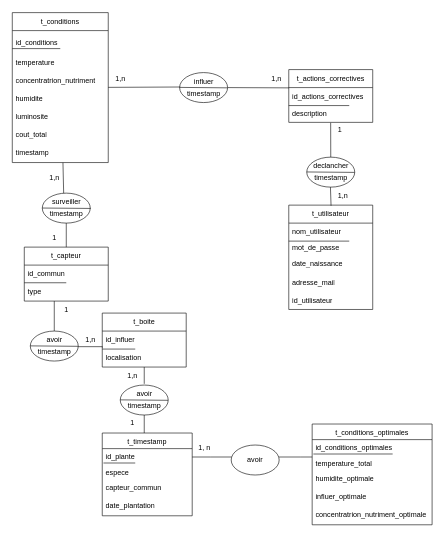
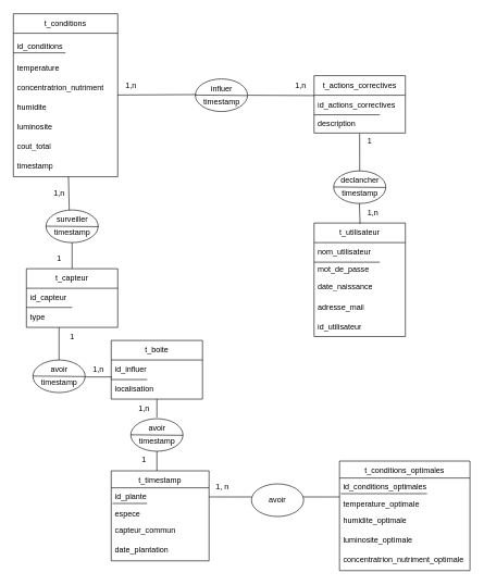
  <mxCell id="0" />
  <mxCell id="1" parent="0" />
  <mxCell id="2" value="t_timestamp" style="swimlane;fontStyle=0;align=center;verticalAlign=top;childLayout=stackLayout;horizontal=1;startSize=26;horizontalStack=0;resizeParent=1;resizeLast=0;collapsible=1;marginBottom=0;rounded=0;shadow=0;strokeWidth=1;" parent="1" vertex="1"><mxGeometry x="170" y="721" width="150" height="138" as="geometry"><mxRectangle x="550" y="140" width="160" height="26" as="alternateBounds" /></mxGeometry></mxCell>
  <mxCell id="3" value="id_plante" style="text;align=left;verticalAlign=top;spacingLeft=4;spacingRight=4;overflow=hidden;rotatable=0;points=[[0,0.5],[1,0.5]];portConstraint=eastwest;" parent="2" vertex="1"><mxGeometry y="26" width="150" height="26" as="geometry" /></mxCell>
  <mxCell id="4" value="" style="endArrow=none;html=1;rounded=0;" parent="2" edge="1"><mxGeometry width="50" height="50" relative="1" as="geometry"><mxPoint x="2" y="50" as="sourcePoint" /><mxPoint x="55" y="50" as="targetPoint" /></mxGeometry></mxCell>
  <mxCell id="5" value="espece" style="text;align=left;verticalAlign=top;spacingLeft=4;spacingRight=4;overflow=hidden;rotatable=0;points=[[0,0.5],[1,0.5]];portConstraint=eastwest;rounded=0;shadow=0;html=0;" parent="2" vertex="1"><mxGeometry y="52" width="150" height="26" as="geometry" /></mxCell>
  <mxCell id="6" value="capteur_commun" style="text;strokeColor=none;fillColor=none;spacingLeft=4;spacingRight=4;overflow=hidden;rotatable=0;points=[[0,0.5],[1,0.5]];portConstraint=eastwest;fontSize=12;whiteSpace=wrap;html=1;" parent="2" vertex="1"><mxGeometry y="78" width="150" height="30" as="geometry" /></mxCell>
  <mxCell id="7" value="date_plantation" style="text;strokeColor=none;fillColor=none;spacingLeft=4;spacingRight=4;overflow=hidden;rotatable=0;points=[[0,0.5],[1,0.5]];portConstraint=eastwest;fontSize=12;whiteSpace=wrap;html=1;" parent="2" vertex="1"><mxGeometry y="108" width="150" height="30" as="geometry" /></mxCell>
  <mxCell id="8" value="t_capteur" style="swimlane;fontStyle=0;childLayout=stackLayout;horizontal=1;startSize=30;horizontalStack=0;resizeParent=1;resizeParentMax=0;resizeLast=0;collapsible=1;marginBottom=0;whiteSpace=wrap;html=1;" parent="1" vertex="1"><mxGeometry x="40" y="411" width="140" height="90" as="geometry" /></mxCell>
  <mxCell id="9" value="" style="endArrow=none;html=1;rounded=0;" parent="8" source="10" edge="1"><mxGeometry width="50" height="50" relative="1" as="geometry"><mxPoint x="100.82" y="60" as="sourcePoint" /><mxPoint x="0.001" y="60" as="targetPoint" /></mxGeometry></mxCell>
- <mxCell id="10" value="id_commun" style="text;strokeColor=none;fillColor=none;align=left;verticalAlign=middle;spacingLeft=4;spacingRight=4;overflow=hidden;points=[[0,0.5],[1,0.5]];portConstraint=eastwest;rotatable=0;whiteSpace=wrap;html=1;" parent="8" vertex="1"><mxGeometry y="30" width="140" height="30" as="geometry" /></mxCell>
+ <mxCell id="10" value="id_capteur" style="text;strokeColor=none;fillColor=none;align=left;verticalAlign=middle;spacingLeft=4;spacingRight=4;overflow=hidden;points=[[0,0.5],[1,0.5]];portConstraint=eastwest;rotatable=0;whiteSpace=wrap;html=1;" parent="8" vertex="1"><mxGeometry y="30" width="140" height="30" as="geometry" /></mxCell>
  <mxCell id="11" value="" style="endArrow=none;html=1;rounded=0;" parent="8" edge="1"><mxGeometry width="50" height="50" relative="1" as="geometry"><mxPoint y="59.43" as="sourcePoint" /><mxPoint x="70" y="59.43" as="targetPoint" /></mxGeometry></mxCell>
  <mxCell id="12" value="type" style="text;strokeColor=none;fillColor=none;spacingLeft=4;spacingRight=4;overflow=hidden;rotatable=0;points=[[0,0.5],[1,0.5]];portConstraint=eastwest;fontSize=12;whiteSpace=wrap;html=1;" parent="8" vertex="1"><mxGeometry y="60" width="140" height="30" as="geometry" /></mxCell>
  <mxCell id="13" value="t_utilisateur" style="swimlane;fontStyle=0;childLayout=stackLayout;horizontal=1;startSize=30;horizontalStack=0;resizeParent=1;resizeParentMax=0;resizeLast=0;collapsible=1;marginBottom=0;whiteSpace=wrap;html=1;" parent="1" vertex="1"><mxGeometry x="481" y="341" width="140" height="174" as="geometry" /></mxCell>
  <mxCell id="14" value="" style="endArrow=none;html=1;rounded=0;" parent="13" edge="1"><mxGeometry width="50" height="50" relative="1" as="geometry"><mxPoint x="100.82" y="60" as="sourcePoint" /><mxPoint x="0.001" y="60" as="targetPoint" /></mxGeometry></mxCell>
  <mxCell id="15" value="nom_utilisateur" style="text;align=left;verticalAlign=top;spacingLeft=4;spacingRight=4;overflow=hidden;rotatable=0;points=[[0,0.5],[1,0.5]];portConstraint=eastwest;rounded=0;shadow=0;html=0;" parent="13" vertex="1"><mxGeometry y="30" width="140" height="28" as="geometry" /></mxCell>
  <mxCell id="16" value="mot_de_passe" style="text;align=left;verticalAlign=top;spacingLeft=4;spacingRight=4;overflow=hidden;rotatable=0;points=[[0,0.5],[1,0.5]];portConstraint=eastwest;rounded=0;shadow=0;html=0;" parent="13" vertex="1"><mxGeometry y="58" width="140" height="26" as="geometry" /></mxCell>
  <mxCell id="17" value="date_naissance" style="text;strokeColor=none;fillColor=none;spacingLeft=4;spacingRight=4;overflow=hidden;rotatable=0;points=[[0,0.5],[1,0.5]];portConstraint=eastwest;fontSize=12;whiteSpace=wrap;html=1;" parent="13" vertex="1"><mxGeometry y="84" width="140" height="30" as="geometry" /></mxCell>
  <mxCell id="18" value="adresse_mail" style="text;strokeColor=none;fillColor=none;align=left;verticalAlign=middle;spacingLeft=4;spacingRight=4;overflow=hidden;points=[[0,0.5],[1,0.5]];portConstraint=eastwest;rotatable=0;whiteSpace=wrap;html=1;" parent="13" vertex="1"><mxGeometry y="114" width="140" height="30" as="geometry" /></mxCell>
  <mxCell id="19" value="id_utilisateur" style="text;strokeColor=none;fillColor=none;align=left;verticalAlign=middle;spacingLeft=4;spacingRight=4;overflow=hidden;points=[[0,0.5],[1,0.5]];portConstraint=eastwest;rotatable=0;whiteSpace=wrap;html=1;" parent="13" vertex="1"><mxGeometry y="144" width="140" height="30" as="geometry" /></mxCell>
  <mxCell id="20" value="t_conditions" style="swimlane;fontStyle=0;childLayout=stackLayout;horizontal=1;startSize=30;horizontalStack=0;resizeParent=1;resizeParentMax=0;resizeLast=0;collapsible=1;marginBottom=0;whiteSpace=wrap;html=1;" parent="1" vertex="1"><mxGeometry x="20" y="20" width="160" height="250" as="geometry" /></mxCell>
  <mxCell id="21" value="id_conditions" style="text;strokeColor=none;fillColor=none;align=left;verticalAlign=middle;spacingLeft=4;spacingRight=4;overflow=hidden;points=[[0,0.5],[1,0.5]];portConstraint=eastwest;rotatable=0;whiteSpace=wrap;html=1;" parent="20" vertex="1"><mxGeometry y="30" width="160" height="40" as="geometry" /></mxCell>
  <mxCell id="22" value="" style="endArrow=none;html=1;rounded=0;" parent="20" edge="1"><mxGeometry width="50" height="50" relative="1" as="geometry"><mxPoint y="60" as="sourcePoint" /><mxPoint x="80" y="60" as="targetPoint" /></mxGeometry></mxCell>
  <mxCell id="23" value="temperature" style="text;strokeColor=none;fillColor=none;spacingLeft=4;spacingRight=4;overflow=hidden;rotatable=0;points=[[0,0.5],[1,0.5]];portConstraint=eastwest;fontSize=12;whiteSpace=wrap;html=1;" parent="20" vertex="1"><mxGeometry y="70" width="160" height="30" as="geometry" /></mxCell>
  <mxCell id="24" value="concentratrion_nutriment" style="text;strokeColor=none;fillColor=none;spacingLeft=4;spacingRight=4;overflow=hidden;rotatable=0;points=[[0,0.5],[1,0.5]];portConstraint=eastwest;fontSize=12;whiteSpace=wrap;html=1;" parent="20" vertex="1"><mxGeometry y="100" width="160" height="30" as="geometry" /></mxCell>
  <mxCell id="25" value="humidite" style="text;strokeColor=none;fillColor=none;spacingLeft=4;spacingRight=4;overflow=hidden;rotatable=0;points=[[0,0.5],[1,0.5]];portConstraint=eastwest;fontSize=12;whiteSpace=wrap;html=1;" parent="20" vertex="1"><mxGeometry y="130" width="160" height="30" as="geometry" /></mxCell>
  <mxCell id="26" value="luminosite" style="text;strokeColor=none;fillColor=none;spacingLeft=4;spacingRight=4;overflow=hidden;rotatable=0;points=[[0,0.5],[1,0.5]];portConstraint=eastwest;fontSize=12;whiteSpace=wrap;html=1;" parent="20" vertex="1"><mxGeometry y="160" width="160" height="30" as="geometry" /></mxCell>
  <mxCell id="27" value="cout_total" style="text;strokeColor=none;fillColor=none;spacingLeft=4;spacingRight=4;overflow=hidden;rotatable=0;points=[[0,0.5],[1,0.5]];portConstraint=eastwest;fontSize=12;whiteSpace=wrap;html=1;" parent="20" vertex="1"><mxGeometry y="190" width="160" height="30" as="geometry" /></mxCell>
  <mxCell id="28" value="timestamp" style="text;strokeColor=none;fillColor=none;spacingLeft=4;spacingRight=4;overflow=hidden;rotatable=0;points=[[0,0.5],[1,0.5]];portConstraint=eastwest;fontSize=12;whiteSpace=wrap;html=1;" parent="20" vertex="1"><mxGeometry y="220" width="160" height="30" as="geometry" /></mxCell>
  <mxCell id="29" value="t_boite" style="swimlane;fontStyle=0;childLayout=stackLayout;horizontal=1;startSize=30;horizontalStack=0;resizeParent=1;resizeParentMax=0;resizeLast=0;collapsible=1;marginBottom=0;whiteSpace=wrap;html=1;" parent="1" vertex="1"><mxGeometry x="170" y="521" width="140" height="90" as="geometry" /></mxCell>
  <mxCell id="30" value="id_influer" style="text;strokeColor=none;fillColor=none;align=left;verticalAlign=middle;spacingLeft=4;spacingRight=4;overflow=hidden;points=[[0,0.5],[1,0.5]];portConstraint=eastwest;rotatable=0;whiteSpace=wrap;html=1;" parent="29" vertex="1"><mxGeometry y="30" width="140" height="30" as="geometry" /></mxCell>
  <mxCell id="31" value="" style="endArrow=none;html=1;rounded=0;" parent="29" edge="1"><mxGeometry width="50" height="50" relative="1" as="geometry"><mxPoint x="55" y="60" as="sourcePoint" /><mxPoint x="0.001" y="60" as="targetPoint" /></mxGeometry></mxCell>
  <mxCell id="32" value="localisation" style="text;strokeColor=none;fillColor=none;spacingLeft=4;spacingRight=4;overflow=hidden;rotatable=0;points=[[0,0.5],[1,0.5]];portConstraint=eastwest;fontSize=12;whiteSpace=wrap;html=1;" parent="29" vertex="1"><mxGeometry y="60" width="140" height="30" as="geometry" /></mxCell>
  <mxCell id="33" value="" style="endArrow=none;endSize=10;endFill=0;shadow=0;strokeWidth=1;rounded=0;edgeStyle=elbowEdgeStyle;elbow=vertical;entryX=0.001;entryY=0.915;entryDx=0;entryDy=0;entryPerimeter=0;exitX=1;exitY=0.5;exitDx=0;exitDy=0;" parent="1" target="30" edge="1"><mxGeometry width="160" relative="1" as="geometry"><mxPoint x="130" y="576" as="sourcePoint" /><mxPoint x="160" y="557" as="targetPoint" /><Array as="points" /></mxGeometry></mxCell>
  <mxCell id="34" value="" style="endArrow=none;endSize=10;endFill=0;shadow=0;strokeWidth=1;rounded=0;edgeStyle=elbowEdgeStyle;elbow=vertical;exitX=0.5;exitY=0;exitDx=0;exitDy=0;" parent="1" target="12" edge="1"><mxGeometry width="160" relative="1" as="geometry"><mxPoint x="90" y="551" as="sourcePoint" /><mxPoint x="90" y="441" as="targetPoint" /><Array as="points"><mxPoint x="90" y="551" /></Array></mxGeometry></mxCell>
  <mxCell id="35" value="1,n" style="text;html=1;align=center;verticalAlign=middle;resizable=0;points=[];autosize=1;strokeColor=none;fillColor=none;" parent="1" vertex="1"><mxGeometry x="130" y="551" width="40" height="30" as="geometry" /></mxCell>
  <mxCell id="36" value="1" style="text;html=1;align=center;verticalAlign=middle;resizable=0;points=[];autosize=1;strokeColor=none;fillColor=none;" parent="1" vertex="1"><mxGeometry x="95" y="501" width="30" height="30" as="geometry" /></mxCell>
  <mxCell id="37" value="1,n" style="text;html=1;align=center;verticalAlign=middle;resizable=0;points=[];autosize=1;strokeColor=none;fillColor=none;" parent="1" vertex="1"><mxGeometry x="70" y="281" width="40" height="30" as="geometry" /></mxCell>
  <mxCell id="38" value="" style="ellipse;whiteSpace=wrap;html=1;" parent="1" vertex="1"><mxGeometry x="70" y="321" width="80" height="50" as="geometry" /></mxCell>
  <mxCell id="39" value="t_conditions_optimales" style="swimlane;fontStyle=0;align=center;verticalAlign=top;childLayout=stackLayout;horizontal=1;startSize=26;horizontalStack=0;resizeParent=1;resizeLast=0;collapsible=1;marginBottom=0;rounded=0;shadow=0;strokeWidth=1;" parent="1" vertex="1"><mxGeometry x="520" y="706" width="200" height="168" as="geometry"><mxRectangle x="550" y="140" width="160" height="26" as="alternateBounds" /></mxGeometry></mxCell>
  <mxCell id="40" value="id_conditions_optimales" style="text;align=left;verticalAlign=top;spacingLeft=4;spacingRight=4;overflow=hidden;rotatable=0;points=[[0,0.5],[1,0.5]];portConstraint=eastwest;" parent="39" vertex="1"><mxGeometry y="26" width="200" height="26" as="geometry" /></mxCell>
  <mxCell id="41" value="" style="endArrow=none;html=1;rounded=0;entryX=0.671;entryY=0.922;entryDx=0;entryDy=0;entryPerimeter=0;" parent="39" target="40" edge="1"><mxGeometry width="50" height="50" relative="1" as="geometry"><mxPoint x="2" y="50" as="sourcePoint" /><mxPoint x="82" y="50" as="targetPoint" /></mxGeometry></mxCell>
- <mxCell id="42" value="temperature_total" style="text;align=left;verticalAlign=top;spacingLeft=4;spacingRight=4;overflow=hidden;rotatable=0;points=[[0,0.5],[1,0.5]];portConstraint=eastwest;rounded=0;shadow=0;html=0;" parent="39" vertex="1"><mxGeometry y="52" width="200" height="26" as="geometry" /></mxCell>
+ <mxCell id="42" value="temperature_optimale" style="text;align=left;verticalAlign=top;spacingLeft=4;spacingRight=4;overflow=hidden;rotatable=0;points=[[0,0.5],[1,0.5]];portConstraint=eastwest;rounded=0;shadow=0;html=0;" parent="39" vertex="1"><mxGeometry y="52" width="200" height="26" as="geometry" /></mxCell>
  <mxCell id="43" value="humidite_optimale" style="text;strokeColor=none;fillColor=none;spacingLeft=4;spacingRight=4;overflow=hidden;rotatable=0;points=[[0,0.5],[1,0.5]];portConstraint=eastwest;fontSize=12;whiteSpace=wrap;html=1;" parent="39" vertex="1"><mxGeometry y="78" width="200" height="30" as="geometry" /></mxCell>
- <mxCell id="44" value="influer_optimale" style="text;strokeColor=none;fillColor=none;spacingLeft=4;spacingRight=4;overflow=hidden;rotatable=0;points=[[0,0.5],[1,0.5]];portConstraint=eastwest;fontSize=12;whiteSpace=wrap;html=1;" parent="39" vertex="1"><mxGeometry y="108" width="200" height="30" as="geometry" /></mxCell>
+ <mxCell id="44" value="luminosite_optimale" style="text;strokeColor=none;fillColor=none;spacingLeft=4;spacingRight=4;overflow=hidden;rotatable=0;points=[[0,0.5],[1,0.5]];portConstraint=eastwest;fontSize=12;whiteSpace=wrap;html=1;" parent="39" vertex="1"><mxGeometry y="108" width="200" height="30" as="geometry" /></mxCell>
  <mxCell id="45" value="concentratrion_nutriment_optimale" style="text;strokeColor=none;fillColor=none;spacingLeft=4;spacingRight=4;overflow=hidden;rotatable=0;points=[[0,0.5],[1,0.5]];portConstraint=eastwest;fontSize=12;whiteSpace=wrap;html=1;" parent="39" vertex="1"><mxGeometry y="138" width="200" height="30" as="geometry" /></mxCell>
  <mxCell id="46" value="1" style="text;html=1;align=center;verticalAlign=middle;resizable=0;points=[];autosize=1;strokeColor=none;fillColor=none;" parent="1" vertex="1"><mxGeometry x="75" y="381" width="30" height="30" as="geometry" /></mxCell>
  <mxCell id="47" value="" style="endArrow=none;endSize=10;endFill=0;shadow=0;strokeWidth=1;rounded=0;edgeStyle=elbowEdgeStyle;elbow=vertical;" parent="1" source="52" target="2" edge="1"><mxGeometry width="160" relative="1" as="geometry"><mxPoint x="600" y="931" as="sourcePoint" /><mxPoint x="430" y="900" as="targetPoint" /><Array as="points"><mxPoint x="350" y="761" /><mxPoint x="370" y="756" /></Array></mxGeometry></mxCell>
  <mxCell id="48" value="1, n" style="text;html=1;align=center;verticalAlign=middle;resizable=0;points=[];autosize=1;strokeColor=none;fillColor=none;" parent="1" vertex="1"><mxGeometry x="320" y="731" width="40" height="30" as="geometry" /></mxCell>
  <mxCell id="49" value="" style="endArrow=none;html=1;rounded=0;entryX=0.5;entryY=1;entryDx=0;entryDy=0;exitX=0.5;exitY=0;exitDx=0;exitDy=0;" parent="1" source="8" target="38" edge="1"><mxGeometry width="50" height="50" relative="1" as="geometry"><mxPoint x="100" y="321" as="sourcePoint" /><mxPoint x="150" y="271" as="targetPoint" /></mxGeometry></mxCell>
  <mxCell id="50" value="" style="endArrow=none;html=1;rounded=0;exitX=0.438;exitY=-0.003;exitDx=0;exitDy=0;exitPerimeter=0;entryX=0.528;entryY=1.009;entryDx=0;entryDy=0;entryPerimeter=0;" parent="1" source="58" target="28" edge="1"><mxGeometry width="50" height="50" relative="1" as="geometry"><mxPoint x="109.74" y="321" as="sourcePoint" /><mxPoint x="106" y="290" as="targetPoint" /></mxGeometry></mxCell>
  <mxCell id="51" value="" style="endArrow=none;endSize=10;endFill=0;shadow=0;strokeWidth=1;rounded=0;edgeStyle=elbowEdgeStyle;elbow=vertical;" parent="1" source="39" target="52" edge="1"><mxGeometry width="160" relative="1" as="geometry"><mxPoint x="740" y="399" as="sourcePoint" /><mxPoint x="545" y="649" as="targetPoint" /><Array as="points"><mxPoint x="500" y="761" /></Array></mxGeometry></mxCell>
  <mxCell id="52" value="avoir" style="ellipse;whiteSpace=wrap;html=1;" parent="1" vertex="1"><mxGeometry x="385" y="741" width="80" height="50" as="geometry" /></mxCell>
  <mxCell id="53" value="1,n" style="text;html=1;align=center;verticalAlign=middle;resizable=0;points=[];autosize=1;strokeColor=none;fillColor=none;" parent="1" vertex="1"><mxGeometry x="200" y="611" width="40" height="30" as="geometry" /></mxCell>
  <mxCell id="54" value="1" style="text;html=1;align=center;verticalAlign=middle;resizable=0;points=[];autosize=1;strokeColor=none;fillColor=none;" parent="1" vertex="1"><mxGeometry x="205" y="689" width="30" height="30" as="geometry" /></mxCell>
  <mxCell id="55" value="" style="endArrow=none;html=1;rounded=0;exitX=0.5;exitY=0;exitDx=0;exitDy=0;" parent="1" edge="1"><mxGeometry width="50" height="50" relative="1" as="geometry"><mxPoint x="240" y="721" as="sourcePoint" /><mxPoint x="240" y="689" as="targetPoint" /></mxGeometry></mxCell>
  <mxCell id="56" value="" style="endArrow=none;html=1;rounded=0;" parent="1" target="32" edge="1"><mxGeometry width="50" height="50" relative="1" as="geometry"><mxPoint x="240" y="639" as="sourcePoint" /><mxPoint x="310" y="621" as="targetPoint" /></mxGeometry></mxCell>
  <mxCell id="57" value="timestamp" style="text;html=1;align=center;verticalAlign=middle;resizable=0;points=[];autosize=1;strokeColor=none;fillColor=none;" parent="1" vertex="1"><mxGeometry x="70" y="341" width="80" height="30" as="geometry" /></mxCell>
  <mxCell id="58" value="surveiller" style="text;html=1;align=center;verticalAlign=middle;resizable=0;points=[];autosize=1;strokeColor=none;fillColor=none;" parent="1" vertex="1"><mxGeometry x="75" y="321" width="70" height="30" as="geometry" /></mxCell>
  <mxCell id="59" value="" style="endArrow=none;html=1;rounded=0;entryX=1.009;entryY=0.184;entryDx=0;entryDy=0;entryPerimeter=0;" parent="1" target="57" edge="1"><mxGeometry width="50" height="50" relative="1" as="geometry"><mxPoint x="70" y="345.85" as="sourcePoint" /><mxPoint x="118" y="345.85" as="targetPoint" /></mxGeometry></mxCell>
  <mxCell id="60" value="t_actions_correctives" style="swimlane;fontStyle=0;childLayout=stackLayout;horizontal=1;startSize=30;horizontalStack=0;resizeParent=1;resizeParentMax=0;resizeLast=0;collapsible=1;marginBottom=0;whiteSpace=wrap;html=1;" parent="1" vertex="1"><mxGeometry x="481" y="115" width="140" height="88" as="geometry" /></mxCell>
  <mxCell id="61" value="id_actions_correctives" style="text;strokeColor=none;fillColor=none;align=left;verticalAlign=middle;spacingLeft=4;spacingRight=4;overflow=hidden;points=[[0,0.5],[1,0.5]];portConstraint=eastwest;rotatable=0;whiteSpace=wrap;html=1;" parent="60" vertex="1"><mxGeometry y="30" width="140" height="30" as="geometry" /></mxCell>
  <mxCell id="62" value="" style="endArrow=none;html=1;rounded=0;" parent="60" edge="1"><mxGeometry width="50" height="50" relative="1" as="geometry"><mxPoint x="100.82" y="60" as="sourcePoint" /><mxPoint x="0.001" y="60" as="targetPoint" /></mxGeometry></mxCell>
  <mxCell id="63" value="description" style="text;align=left;verticalAlign=top;spacingLeft=4;spacingRight=4;overflow=hidden;rotatable=0;points=[[0,0.5],[1,0.5]];portConstraint=eastwest;rounded=0;shadow=0;html=0;" parent="60" vertex="1"><mxGeometry y="60" width="140" height="28" as="geometry" /></mxCell>
  <mxCell id="64" value="" style="ellipse;whiteSpace=wrap;html=1;" parent="1" vertex="1"><mxGeometry x="511" y="261" width="80" height="50" as="geometry" /></mxCell>
  <mxCell id="65" value="timestamp" style="text;html=1;align=center;verticalAlign=middle;resizable=0;points=[];autosize=1;strokeColor=none;fillColor=none;" parent="1" vertex="1"><mxGeometry x="511" y="281" width="80" height="30" as="geometry" /></mxCell>
  <mxCell id="66" value="declancher" style="text;html=1;align=center;verticalAlign=middle;resizable=0;points=[];autosize=1;strokeColor=none;fillColor=none;" parent="1" vertex="1"><mxGeometry x="511" y="261" width="80" height="30" as="geometry" /></mxCell>
  <mxCell id="67" value="" style="endArrow=none;html=1;rounded=0;entryX=0.997;entryY=0.181;entryDx=0;entryDy=0;entryPerimeter=0;" parent="1" target="65" edge="1"><mxGeometry width="50" height="50" relative="1" as="geometry"><mxPoint x="511" y="285.7" as="sourcePoint" /><mxPoint x="586" y="286" as="targetPoint" /></mxGeometry></mxCell>
  <mxCell id="68" value="" style="endArrow=none;html=1;rounded=0;entryX=0.499;entryY=1.026;entryDx=0;entryDy=0;entryPerimeter=0;exitX=0.5;exitY=0;exitDx=0;exitDy=0;" parent="1" source="64" target="63" edge="1"><mxGeometry width="50" height="50" relative="1" as="geometry"><mxPoint x="561" y="250" as="sourcePoint" /><mxPoint x="550.44" y="229.546" as="targetPoint" /></mxGeometry></mxCell>
  <mxCell id="69" value="" style="endArrow=none;html=1;rounded=0;entryX=0.496;entryY=1.021;entryDx=0;entryDy=0;entryPerimeter=0;exitX=0.5;exitY=0;exitDx=0;exitDy=0;" parent="1" edge="1"><mxGeometry width="50" height="50" relative="1" as="geometry"><mxPoint x="551.5" y="342" as="sourcePoint" /><mxPoint x="550.5" y="311" as="targetPoint" /></mxGeometry></mxCell>
  <mxCell id="70" value="1,n" style="text;html=1;align=center;verticalAlign=middle;resizable=0;points=[];autosize=1;strokeColor=none;fillColor=none;" parent="1" vertex="1"><mxGeometry x="551" y="311" width="40" height="30" as="geometry" /></mxCell>
  <mxCell id="71" value="1" style="text;html=1;align=center;verticalAlign=middle;resizable=0;points=[];autosize=1;strokeColor=none;fillColor=none;" parent="1" vertex="1"><mxGeometry x="551" y="200" width="30" height="30" as="geometry" /></mxCell>
  <mxCell id="72" value="" style="ellipse;whiteSpace=wrap;html=1;" parent="1" vertex="1"><mxGeometry x="200" y="641" width="80" height="50" as="geometry" /></mxCell>
  <mxCell id="73" value="timestamp" style="text;html=1;align=center;verticalAlign=middle;resizable=0;points=[];autosize=1;strokeColor=none;fillColor=none;" parent="1" vertex="1"><mxGeometry x="200" y="661" width="80" height="30" as="geometry" /></mxCell>
  <mxCell id="74" value="avoir" style="text;html=1;align=center;verticalAlign=middle;resizable=0;points=[];autosize=1;strokeColor=none;fillColor=none;" parent="1" vertex="1"><mxGeometry x="215" y="641" width="50" height="30" as="geometry" /></mxCell>
  <mxCell id="75" value="" style="endArrow=none;html=1;rounded=0;entryX=0.997;entryY=0.181;entryDx=0;entryDy=0;entryPerimeter=0;" parent="1" target="73" edge="1"><mxGeometry width="50" height="50" relative="1" as="geometry"><mxPoint x="200" y="665.7" as="sourcePoint" /><mxPoint x="275" y="666" as="targetPoint" /></mxGeometry></mxCell>
  <mxCell id="76" value="" style="ellipse;whiteSpace=wrap;html=1;" parent="1" vertex="1"><mxGeometry x="50" y="551" width="80" height="50" as="geometry" /></mxCell>
  <mxCell id="77" value="timestamp" style="text;html=1;align=center;verticalAlign=middle;resizable=0;points=[];autosize=1;strokeColor=none;fillColor=none;" parent="1" vertex="1"><mxGeometry x="50" y="571" width="80" height="30" as="geometry" /></mxCell>
  <mxCell id="78" value="avoir" style="text;html=1;align=center;verticalAlign=middle;resizable=0;points=[];autosize=1;strokeColor=none;fillColor=none;" parent="1" vertex="1"><mxGeometry x="65" y="551" width="50" height="30" as="geometry" /></mxCell>
  <mxCell id="79" value="" style="endArrow=none;html=1;rounded=0;entryX=0.997;entryY=0.181;entryDx=0;entryDy=0;entryPerimeter=0;" parent="1" target="77" edge="1"><mxGeometry width="50" height="50" relative="1" as="geometry"><mxPoint x="50" y="575.7" as="sourcePoint" /><mxPoint x="125" y="576" as="targetPoint" /></mxGeometry></mxCell>
  <mxCell id="80" value="" style="ellipse;whiteSpace=wrap;html=1;" parent="1" vertex="1"><mxGeometry x="299" y="120" width="80" height="50" as="geometry" /></mxCell>
  <mxCell id="81" value="timestamp" style="text;html=1;align=center;verticalAlign=middle;resizable=0;points=[];autosize=1;strokeColor=none;fillColor=none;" parent="1" vertex="1"><mxGeometry x="299" y="140" width="80" height="30" as="geometry" /></mxCell>
  <mxCell id="82" value="influer" style="text;html=1;align=center;verticalAlign=middle;resizable=0;points=[];autosize=1;strokeColor=none;fillColor=none;" parent="1" vertex="1"><mxGeometry x="309" y="120" width="60" height="30" as="geometry" /></mxCell>
  <mxCell id="83" value="" style="endArrow=none;html=1;rounded=0;entryX=0.997;entryY=0.181;entryDx=0;entryDy=0;entryPerimeter=0;" parent="1" target="81" edge="1"><mxGeometry width="50" height="50" relative="1" as="geometry"><mxPoint x="299" y="144.7" as="sourcePoint" /><mxPoint x="374" y="145" as="targetPoint" /></mxGeometry></mxCell>
  <mxCell id="84" value="" style="endArrow=none;html=1;rounded=0;exitX=0.003;exitY=0.016;exitDx=0;exitDy=0;exitPerimeter=0;entryX=1;entryY=0.5;entryDx=0;entryDy=0;" parent="1" source="61" target="80" edge="1"><mxGeometry width="50" height="50" relative="1" as="geometry"><mxPoint x="485" y="152" as="sourcePoint" /><mxPoint x="375" y="140" as="targetPoint" /></mxGeometry></mxCell>
  <mxCell id="85" value="" style="endArrow=none;html=1;rounded=0;exitX=0.012;exitY=0.135;exitDx=0;exitDy=0;exitPerimeter=0;entryX=1;entryY=0.5;entryDx=0;entryDy=0;" parent="1" source="81" edge="1"><mxGeometry width="50" height="50" relative="1" as="geometry"><mxPoint x="282" y="144.63" as="sourcePoint" /><mxPoint x="180" y="144.63" as="targetPoint" /></mxGeometry></mxCell>
  <mxCell id="86" value="1,n" style="text;html=1;align=center;verticalAlign=middle;resizable=0;points=[];autosize=1;strokeColor=none;fillColor=none;" parent="1" vertex="1"><mxGeometry x="440" y="115" width="40" height="30" as="geometry" /></mxCell>
  <mxCell id="87" value="1,n" style="text;html=1;align=center;verticalAlign=middle;resizable=0;points=[];autosize=1;strokeColor=none;fillColor=none;" parent="1" vertex="1"><mxGeometry x="180" y="115" width="40" height="30" as="geometry" /></mxCell>
